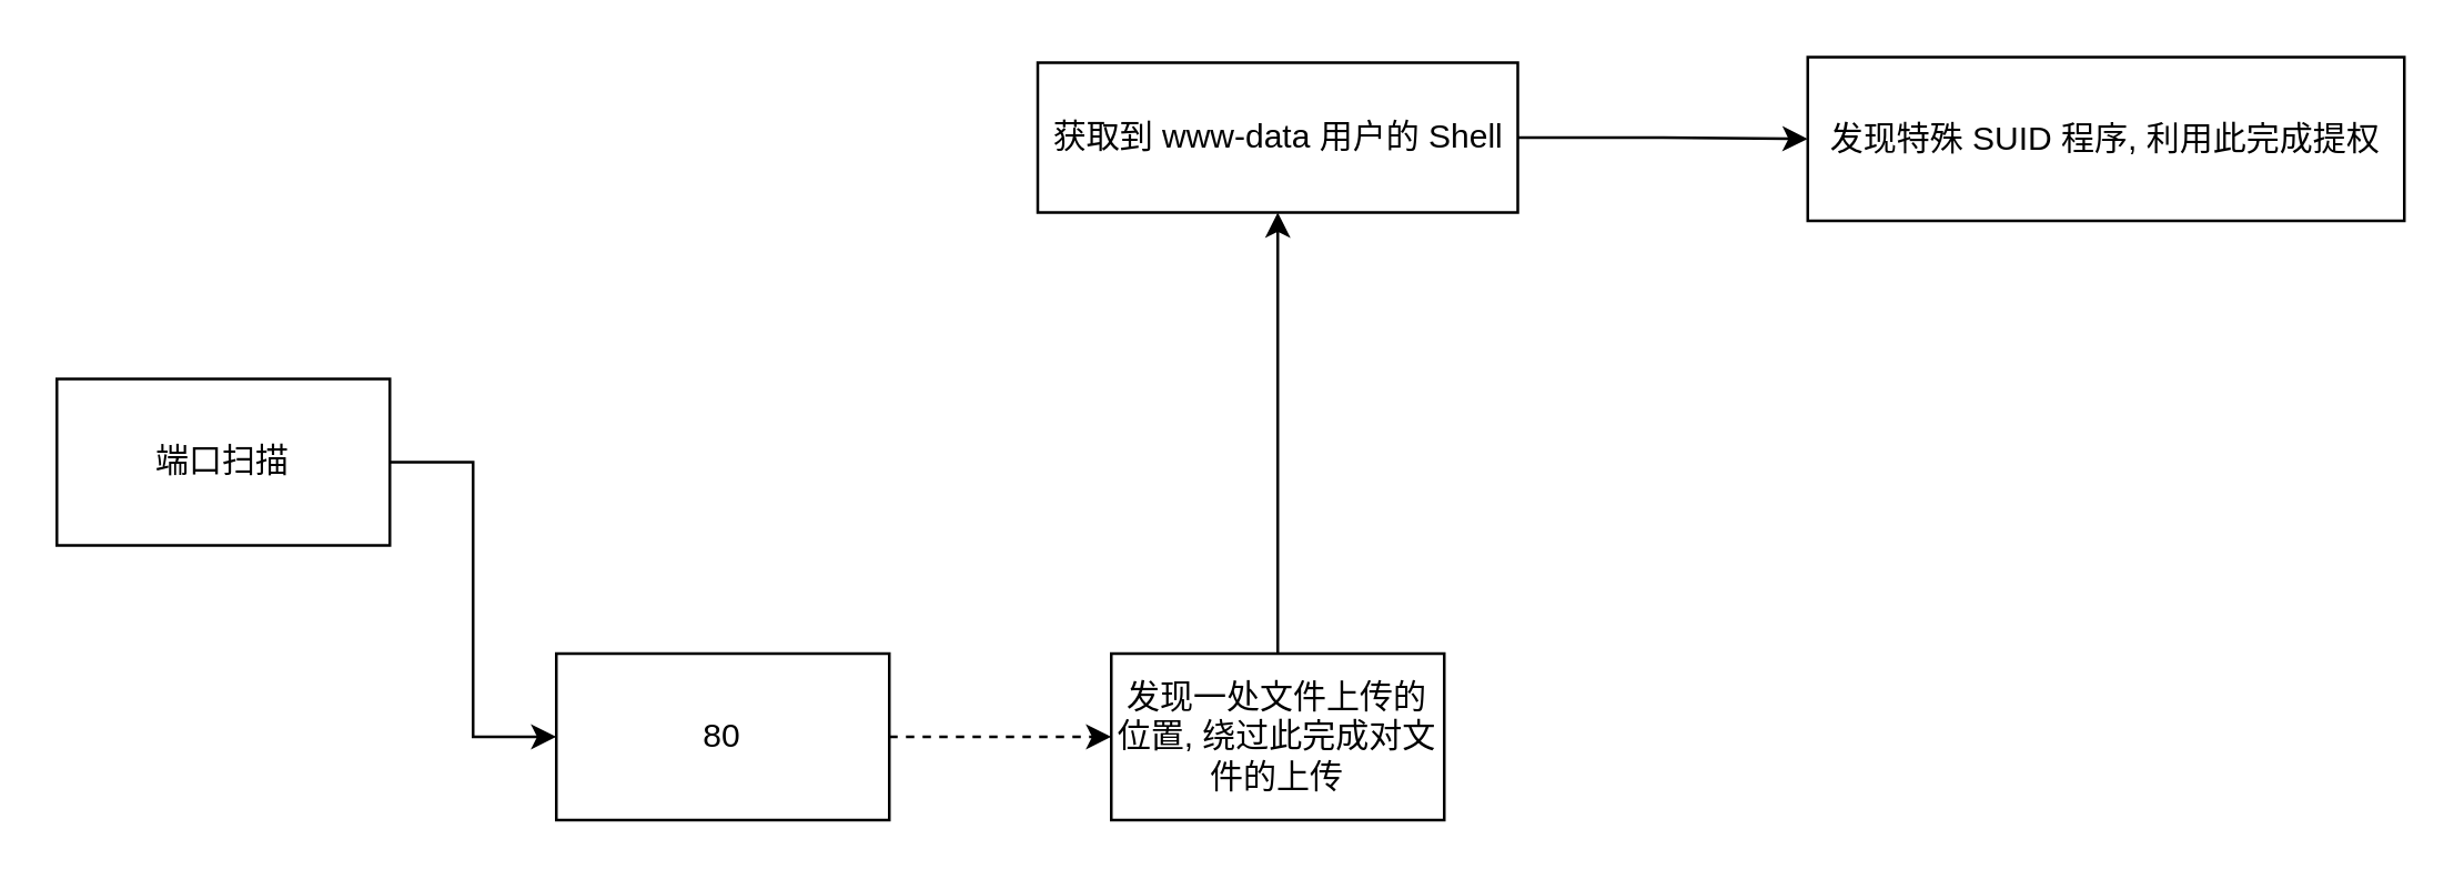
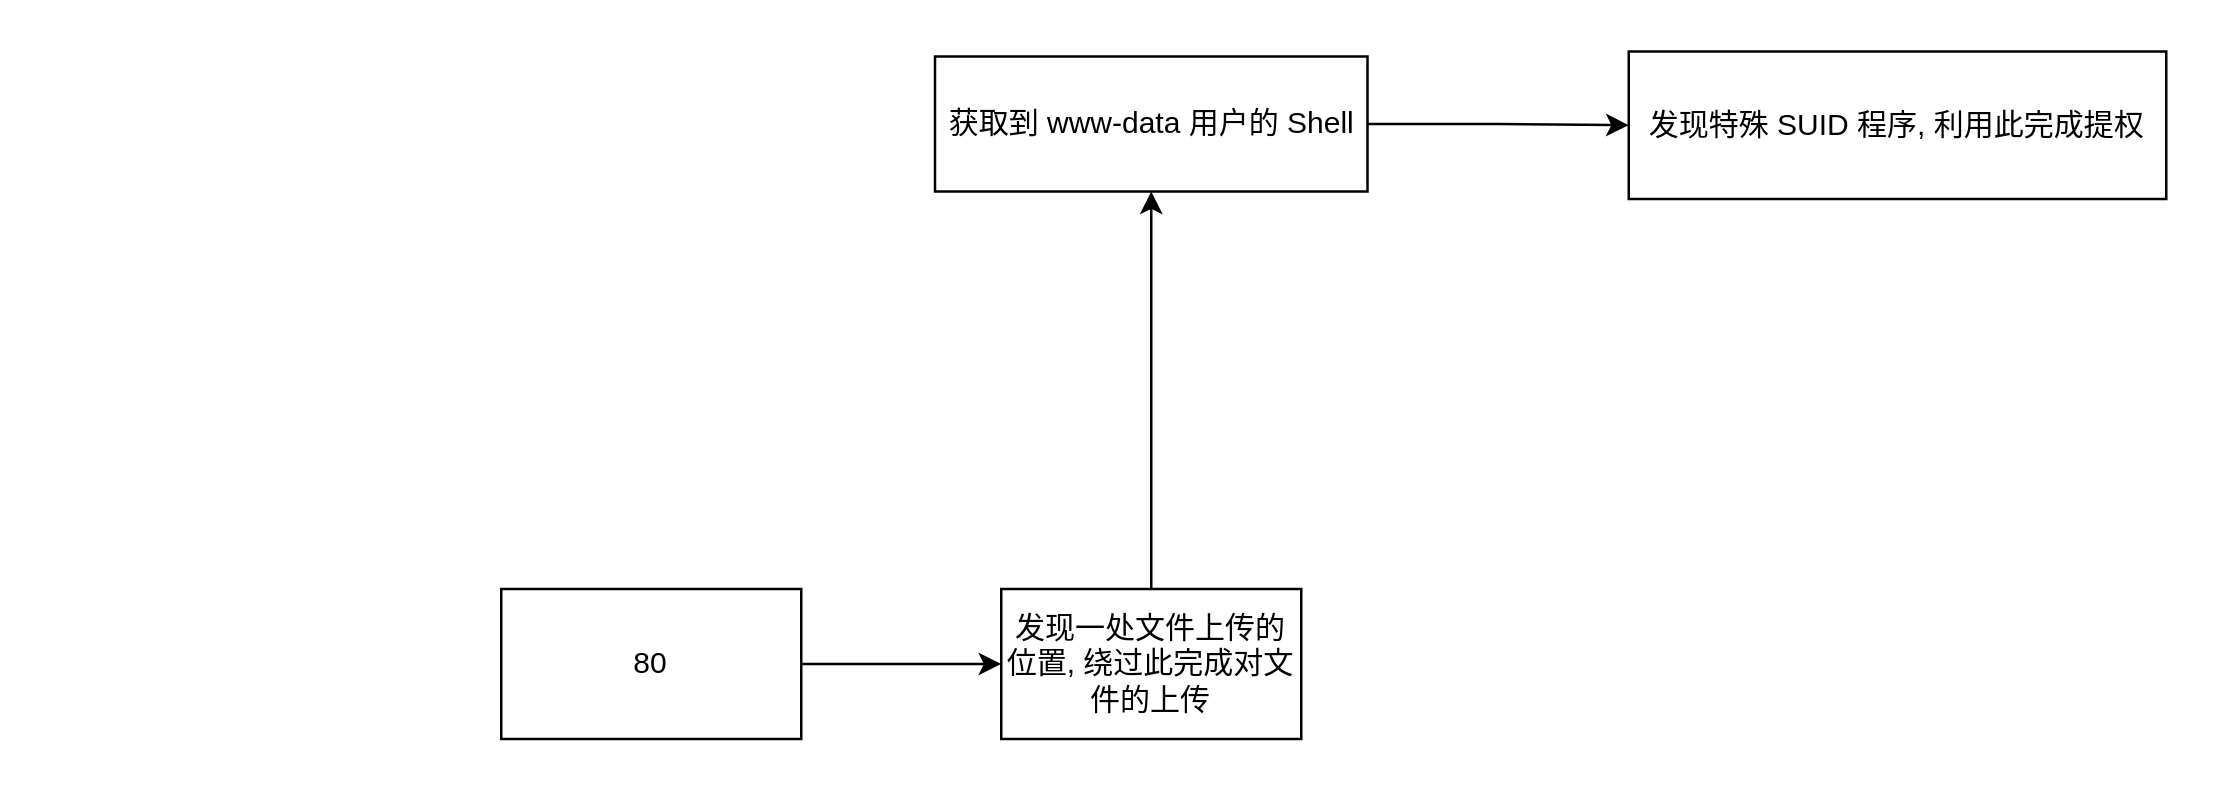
  <mxCell id="0" />
  <mxCell id="1" parent="0" />
- <mxCell id="2" value="" style="edgeStyle=orthogonalEdgeStyle;rounded=0;orthogonalLoop=1;jettySize=auto;html=1;entryX=0;entryY=0.5;entryDx=0;entryDy=0;" edge="1" parent="1" source="3" target="5"><mxGeometry relative="1" as="geometry" /></mxCell>
- <mxCell id="3" value="端口扫描" style="rounded=0;whiteSpace=wrap;html=1;" vertex="1" parent="1"><mxGeometry x="20" y="136" width="120" height="60" as="geometry" /></mxCell>
- <mxCell id="4" value="" style="edgeStyle=orthogonalEdgeStyle;rounded=0;orthogonalLoop=1;jettySize=auto;html=1;dashed=1;" edge="1" parent="1" source="5" target="7"><mxGeometry relative="1" as="geometry" /></mxCell>
+ <mxCell id="4" value="" style="edgeStyle=orthogonalEdgeStyle;rounded=0;orthogonalLoop=1;jettySize=auto;html=1;" edge="1" parent="1" source="5" target="7"><mxGeometry relative="1" as="geometry" /></mxCell>
  <mxCell id="5" value="80" style="whiteSpace=wrap;html=1;rounded=0;" vertex="1" parent="1"><mxGeometry x="200" y="235" width="120" height="60" as="geometry" /></mxCell>
  <mxCell id="6" value="" style="edgeStyle=orthogonalEdgeStyle;rounded=0;orthogonalLoop=1;jettySize=auto;html=1;" edge="1" parent="1" source="7" target="9"><mxGeometry relative="1" as="geometry" /></mxCell>
  <mxCell id="7" value="发现一处文件上传的位置, 绕过此完成对文件的上传" style="whiteSpace=wrap;html=1;rounded=0;" vertex="1" parent="1"><mxGeometry x="400" y="235" width="120" height="60" as="geometry" /></mxCell>
  <mxCell id="8" value="" style="edgeStyle=orthogonalEdgeStyle;rounded=0;orthogonalLoop=1;jettySize=auto;html=1;" edge="1" parent="1" source="9" target="10"><mxGeometry relative="1" as="geometry" /></mxCell>
  <mxCell id="9" value="获取到 www-data 用户的 Shell" style="whiteSpace=wrap;html=1;rounded=0;" vertex="1" parent="1"><mxGeometry x="373.5" y="22" width="173" height="54" as="geometry" /></mxCell>
  <mxCell id="10" value="发现特殊 SUID 程序, 利用此完成提权" style="whiteSpace=wrap;html=1;rounded=0;" vertex="1" parent="1"><mxGeometry x="651" y="20" width="215" height="59" as="geometry" /></mxCell>
